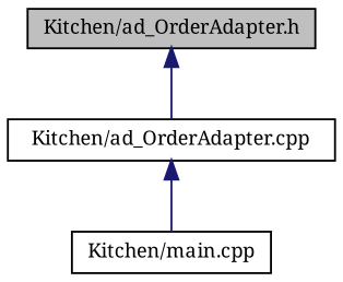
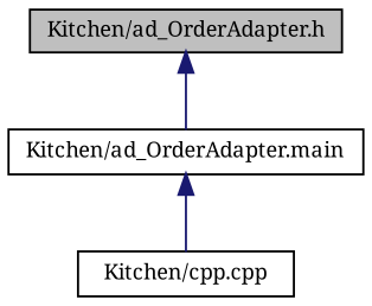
  digraph {
    fontname="Noto Serif"
    node [color=black fillcolor=white fontname="Noto Serif" fontsize=10 shape=record style=filled]
    edge [color=midnightblue dir=back fontname="Noto Serif" fontsize=10 labelfontname=Helvetica labelfontsize=10 style=solid]
    n1 [fillcolor=grey75 fontcolor=black height=0.2 label="Kitchen/ad_OrderAdapter.h" width=0.4]
-   n2 [height=0.2 label="Kitchen/ad_OrderAdapter.cpp" width=0.4]
-   n3 [height=0.2 label="Kitchen/main.cpp" width=0.4]
+   n2 [height=0.2 label="Kitchen/ad_OrderAdapter.main" width=0.4]
+   n3 [height=0.2 label="Kitchen/cpp.cpp" width=0.4]
    n1 -> n2
    n2 -> n3
  }
